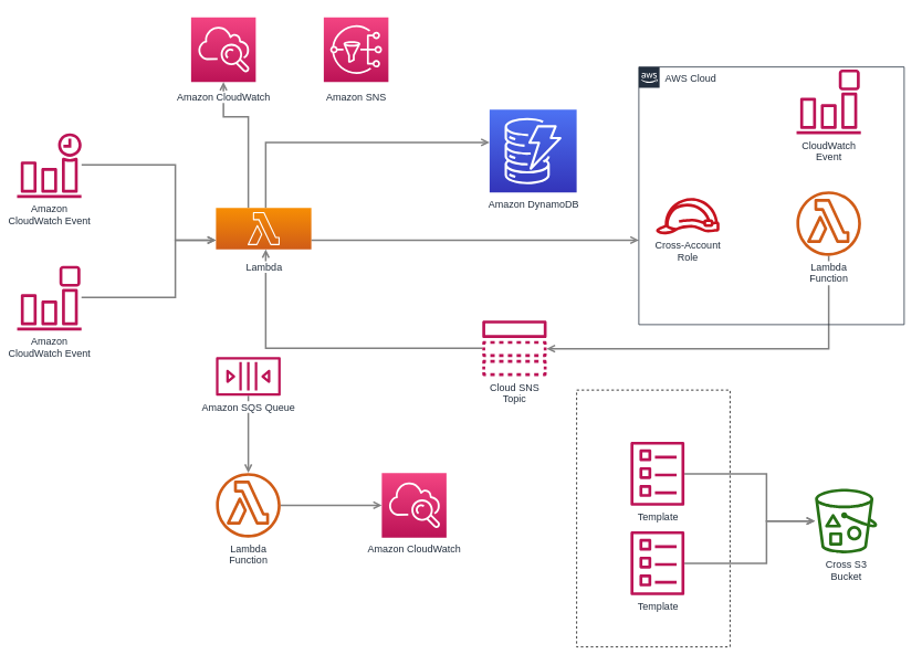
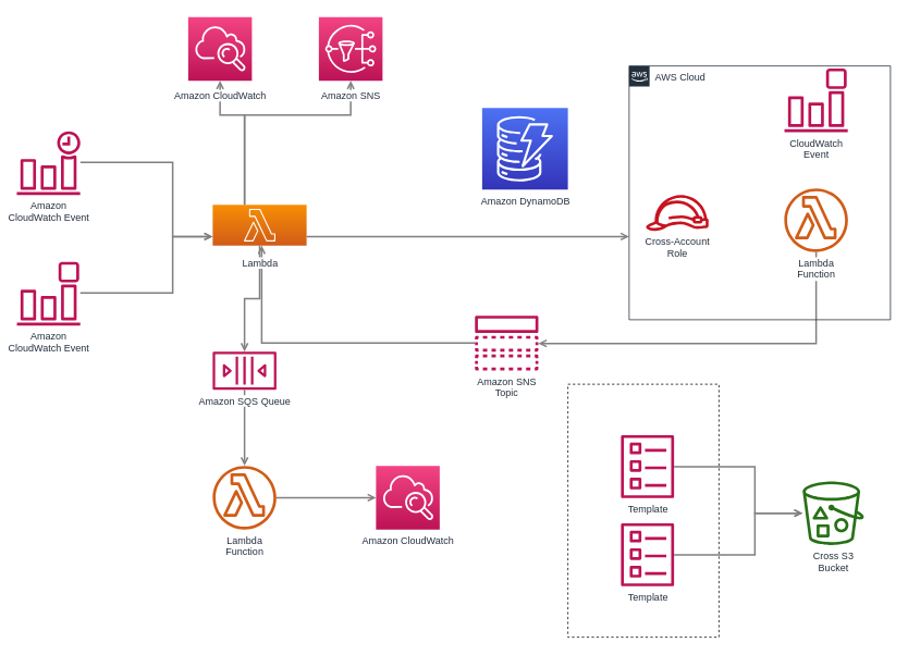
  <mxCell id="0" />
  <mxCell id="1" parent="0" />
  <mxCell id="2" style="edgeStyle=orthogonalEdgeStyle;rounded=0;orthogonalLoop=1;jettySize=auto;html=1;startArrow=none;startFill=0;endArrow=open;endFill=0;strokeColor=#808080;strokeWidth=2;" parent="1" source="17" target="19" edge="1"><mxGeometry relative="1" as="geometry"><Array as="points"><mxPoint x="211" y="198" /><mxPoint x="211" y="289" /></Array></mxGeometry></mxCell>
  <mxCell id="3" style="edgeStyle=orthogonalEdgeStyle;rounded=0;orthogonalLoop=1;jettySize=auto;html=1;startArrow=none;startFill=0;endArrow=open;endFill=0;strokeColor=#808080;strokeWidth=2;" parent="1" source="18" target="19" edge="1"><mxGeometry relative="1" as="geometry"><Array as="points"><mxPoint x="211" y="358" /><mxPoint x="211" y="289" /></Array></mxGeometry></mxCell>
  <mxCell id="4" style="edgeStyle=orthogonalEdgeStyle;rounded=0;orthogonalLoop=1;jettySize=auto;html=1;startArrow=none;startFill=0;endArrow=open;endFill=0;strokeColor=#808080;strokeWidth=2;" parent="1" source="19" target="15" edge="1"><mxGeometry relative="1" as="geometry"><Array as="points"><mxPoint x="299" y="140" /><mxPoint x="269" y="140" /></Array></mxGeometry></mxCell>
+ <mxCell id="5" style="edgeStyle=orthogonalEdgeStyle;rounded=0;orthogonalLoop=1;jettySize=auto;html=1;startArrow=none;startFill=0;endArrow=open;endFill=0;strokeColor=#808080;strokeWidth=2;" parent="1" source="19" target="16" edge="1"><mxGeometry relative="1" as="geometry"><Array as="points"><mxPoint x="299" y="140" /><mxPoint x="429" y="140" /></Array></mxGeometry></mxCell>
+ <mxCell id="6" style="edgeStyle=orthogonalEdgeStyle;rounded=0;orthogonalLoop=1;jettySize=auto;html=1;startArrow=none;startFill=0;endArrow=open;endFill=0;strokeColor=#808080;strokeWidth=2;" parent="1" source="19" target="21" edge="1"><mxGeometry relative="1" as="geometry" /></mxCell>
  <mxCell id="7" style="edgeStyle=orthogonalEdgeStyle;rounded=0;orthogonalLoop=1;jettySize=auto;html=1;startArrow=none;startFill=0;endArrow=open;endFill=0;strokeColor=#808080;strokeWidth=2;" parent="1" source="19" target="25" edge="1"><mxGeometry relative="1" as="geometry"><mxPoint x="760" y="289" as="targetPoint" /><Array as="points"><mxPoint x="660" y="289" /><mxPoint x="660" y="289" /></Array></mxGeometry></mxCell>
- <mxCell id="8" style="edgeStyle=orthogonalEdgeStyle;rounded=0;orthogonalLoop=1;jettySize=auto;html=1;startArrow=none;startFill=0;endArrow=open;endFill=0;strokeColor=#808080;strokeWidth=2;" parent="1" source="19" target="20" edge="1"><mxGeometry relative="1" as="geometry"><Array as="points"><mxPoint x="320" y="171" /></Array></mxGeometry></mxCell>
  <mxCell id="9" style="edgeStyle=orthogonalEdgeStyle;rounded=0;orthogonalLoop=1;jettySize=auto;html=1;startArrow=none;startFill=0;endArrow=open;endFill=0;strokeColor=#808080;strokeWidth=2;" parent="1" source="21" target="22" edge="1"><mxGeometry relative="1" as="geometry" /></mxCell>
  <mxCell id="10" style="edgeStyle=orthogonalEdgeStyle;rounded=0;orthogonalLoop=1;jettySize=auto;html=1;startArrow=none;startFill=0;endArrow=open;endFill=0;strokeColor=#808080;strokeWidth=2;" parent="1" source="22" target="23" edge="1"><mxGeometry relative="1" as="geometry" /></mxCell>
  <mxCell id="11" style="edgeStyle=orthogonalEdgeStyle;rounded=0;orthogonalLoop=1;jettySize=auto;html=1;startArrow=none;startFill=0;endArrow=open;endFill=0;strokeColor=#808080;strokeWidth=2;" parent="1" source="24" target="19" edge="1"><mxGeometry relative="1" as="geometry"><Array as="points"><mxPoint x="320" y="420" /></Array></mxGeometry></mxCell>
  <mxCell id="12" style="edgeStyle=orthogonalEdgeStyle;rounded=0;orthogonalLoop=1;jettySize=auto;html=1;startArrow=none;startFill=0;endArrow=open;endFill=0;strokeColor=#808080;strokeWidth=2;" parent="1" source="27" target="29" edge="1"><mxGeometry relative="1" as="geometry"><Array as="points"><mxPoint x="924" y="571" /><mxPoint x="924" y="628" /></Array></mxGeometry></mxCell>
  <mxCell id="13" style="edgeStyle=orthogonalEdgeStyle;rounded=0;orthogonalLoop=1;jettySize=auto;html=1;startArrow=none;startFill=0;endArrow=open;endFill=0;strokeColor=#808080;strokeWidth=2;" parent="1" source="28" target="29" edge="1"><mxGeometry relative="1" as="geometry"><Array as="points"><mxPoint x="924" y="679" /><mxPoint x="924" y="628" /></Array></mxGeometry></mxCell>
  <mxCell id="14" style="edgeStyle=orthogonalEdgeStyle;rounded=0;orthogonalLoop=1;jettySize=auto;html=1;startArrow=none;startFill=0;endArrow=open;endFill=0;strokeColor=#808080;strokeWidth=2;" parent="1" source="32" target="24" edge="1"><mxGeometry relative="1" as="geometry"><Array as="points"><mxPoint x="999" y="420" /></Array></mxGeometry></mxCell>
  <mxCell id="15" value="Amazon CloudWatch" style="outlineConnect=0;fontColor=#232F3E;gradientColor=#F34482;gradientDirection=north;fillColor=#BC1356;strokeColor=#ffffff;dashed=0;verticalLabelPosition=bottom;verticalAlign=top;align=center;html=1;fontSize=12;fontStyle=0;aspect=fixed;shape=mxgraph.aws4.resourceIcon;resIcon=mxgraph.aws4.cloudwatch;labelBackgroundColor=#ffffff;spacingTop=5;" parent="1" vertex="1"><mxGeometry x="230" y="20" width="78" height="78" as="geometry" /></mxCell>
  <mxCell id="16" value="Amazon SNS" style="outlineConnect=0;fontColor=#232F3E;gradientColor=#F34482;gradientDirection=north;fillColor=#BC1356;strokeColor=#ffffff;dashed=0;verticalLabelPosition=bottom;verticalAlign=top;align=center;html=1;fontSize=12;fontStyle=0;aspect=fixed;shape=mxgraph.aws4.resourceIcon;resIcon=mxgraph.aws4.sns;labelBackgroundColor=#ffffff;spacingTop=5;" parent="1" vertex="1"><mxGeometry x="390" y="20" width="78" height="78" as="geometry" /></mxCell>
  <mxCell id="17" value="Amazon&lt;br&gt;CloudWatch Event&lt;br&gt;" style="outlineConnect=0;fontColor=#232F3E;gradientColor=none;fillColor=#BC1356;strokeColor=none;dashed=0;verticalLabelPosition=bottom;verticalAlign=top;align=center;html=1;fontSize=12;fontStyle=0;aspect=fixed;pointerEvents=1;shape=mxgraph.aws4.event_time_based;labelBackgroundColor=#ffffff;" parent="1" vertex="1"><mxGeometry x="20" y="160" width="78" height="78" as="geometry" /></mxCell>
  <mxCell id="18" value="Amazon&lt;br&gt;CloudWatch Event&lt;br&gt;" style="outlineConnect=0;fontColor=#232F3E;gradientColor=none;fillColor=#BC1356;strokeColor=none;dashed=0;verticalLabelPosition=bottom;verticalAlign=top;align=center;html=1;fontSize=12;fontStyle=0;aspect=fixed;pointerEvents=1;shape=mxgraph.aws4.event_event_based;labelBackgroundColor=#ffffff;" parent="1" vertex="1"><mxGeometry x="20" y="320" width="78" height="78" as="geometry" /></mxCell>
  <mxCell id="19" value="Lambda" style="outlineConnect=0;fontColor=#232F3E;gradientColor=#F78E04;gradientDirection=north;fillColor=#D05C17;strokeColor=#ffffff;dashed=0;verticalLabelPosition=bottom;verticalAlign=top;align=center;html=1;fontSize=12;fontStyle=0;aspect=fixed;shape=mxgraph.aws4.resourceIcon;resIcon=mxgraph.aws4.lambda;labelBackgroundColor=#ffffff;spacingTop=8;" parent="1" vertex="1"><mxGeometry x="260" y="250" width="115" height="50" as="geometry" /></mxCell>
  <mxCell id="20" value="Amazon DynamoDB" style="outlineConnect=0;fontColor=#232F3E;gradientColor=#4D72F3;gradientDirection=north;fillColor=#3334B9;strokeColor=#ffffff;dashed=0;verticalLabelPosition=bottom;verticalAlign=top;align=center;html=1;fontSize=12;fontStyle=0;aspect=fixed;shape=mxgraph.aws4.resourceIcon;resIcon=mxgraph.aws4.dynamodb;labelBackgroundColor=#ffffff;" parent="1" vertex="1"><mxGeometry x="590" y="131.5" width="105" height="100" as="geometry" /></mxCell>
  <mxCell id="21" value="Amazon SQS Queue" style="outlineConnect=0;fontColor=#232F3E;gradientColor=none;fillColor=#BC1356;strokeColor=none;dashed=0;verticalLabelPosition=bottom;verticalAlign=top;align=center;html=1;fontSize=12;fontStyle=0;aspect=fixed;pointerEvents=1;shape=mxgraph.aws4.queue;labelBackgroundColor=#ffffff;" parent="1" vertex="1"><mxGeometry x="260" y="430" width="78" height="47" as="geometry" /></mxCell>
  <mxCell id="22" value="Lambda&lt;br&gt;Function&lt;br&gt;" style="outlineConnect=0;fontColor=#232F3E;gradientColor=none;fillColor=#D05C17;strokeColor=none;dashed=0;verticalLabelPosition=bottom;verticalAlign=top;align=center;html=1;fontSize=12;fontStyle=0;aspect=fixed;pointerEvents=1;shape=mxgraph.aws4.lambda_function;labelBackgroundColor=#ffffff;" parent="1" vertex="1"><mxGeometry x="260" y="570" width="78" height="78" as="geometry" /></mxCell>
  <mxCell id="23" value="Amazon CloudWatch" style="outlineConnect=0;fontColor=#232F3E;gradientColor=#F34482;gradientDirection=north;fillColor=#BC1356;strokeColor=#ffffff;dashed=0;verticalLabelPosition=bottom;verticalAlign=top;align=center;html=1;fontSize=12;fontStyle=0;aspect=fixed;shape=mxgraph.aws4.resourceIcon;resIcon=mxgraph.aws4.cloudwatch;labelBackgroundColor=#ffffff;" parent="1" vertex="1"><mxGeometry x="460" y="570" width="78" height="78" as="geometry" /></mxCell>
- <mxCell id="24" value="Cloud SNS&lt;br&gt;Topic&lt;br&gt;" style="outlineConnect=0;fontColor=#232F3E;gradientColor=none;fillColor=#BC1356;strokeColor=none;dashed=0;verticalLabelPosition=bottom;verticalAlign=top;align=center;html=1;fontSize=12;fontStyle=0;aspect=fixed;pointerEvents=1;shape=mxgraph.aws4.topic;labelBackgroundColor=#ffffff;" parent="1" vertex="1"><mxGeometry x="581" y="386" width="78" height="67" as="geometry" /></mxCell>
+ <mxCell id="24" value="Amazon SNS&lt;br&gt;Topic&lt;br&gt;" style="outlineConnect=0;fontColor=#232F3E;gradientColor=none;fillColor=#BC1356;strokeColor=none;dashed=0;verticalLabelPosition=bottom;verticalAlign=top;align=center;html=1;fontSize=12;fontStyle=0;aspect=fixed;pointerEvents=1;shape=mxgraph.aws4.topic;labelBackgroundColor=#ffffff;" parent="1" vertex="1"><mxGeometry x="581" y="386" width="78" height="67" as="geometry" /></mxCell>
  <mxCell id="25" value="AWS Cloud" style="points=[[0,0],[0.25,0],[0.5,0],[0.75,0],[1,0],[1,0.25],[1,0.5],[1,0.75],[1,1],[0.75,1],[0.5,1],[0.25,1],[0,1],[0,0.75],[0,0.5],[0,0.25]];outlineConnect=0;gradientColor=none;html=1;whiteSpace=wrap;fontSize=12;fontStyle=0;shape=mxgraph.aws4.group;grIcon=mxgraph.aws4.group_aws_cloud_alt;strokeColor=#232F3E;fillColor=none;verticalAlign=top;align=left;spacingLeft=30;fontColor=#232F3E;dashed=0;labelBackgroundColor=#ffffff;container=1;pointerEvents=0;collapsible=0;recursiveResize=0;" parent="1" vertex="1"><mxGeometry x="770" y="80" width="320" height="311" as="geometry" /></mxCell>
  <mxCell id="26" value="" style="rounded=0;whiteSpace=wrap;html=1;dashed=1;labelBackgroundColor=#ffffff;fillColor=none;gradientColor=none;container=1;pointerEvents=0;collapsible=0;recursiveResize=0;" parent="1" vertex="1"><mxGeometry x="695" y="470" width="185" height="310" as="geometry" /></mxCell>
  <mxCell id="27" value="Template" style="outlineConnect=0;fontColor=#232F3E;gradientColor=none;fillColor=#BC1356;strokeColor=none;dashed=0;verticalLabelPosition=bottom;verticalAlign=top;align=center;html=1;fontSize=12;fontStyle=0;aspect=fixed;pointerEvents=1;shape=mxgraph.aws4.template;labelBackgroundColor=#ffffff;" parent="1" vertex="1"><mxGeometry x="760" y="532" width="65" height="78" as="geometry" /></mxCell>
  <mxCell id="28" value="Template" style="outlineConnect=0;fontColor=#232F3E;gradientColor=none;fillColor=#BC1356;strokeColor=none;dashed=0;verticalLabelPosition=bottom;verticalAlign=top;align=center;html=1;fontSize=12;fontStyle=0;aspect=fixed;pointerEvents=1;shape=mxgraph.aws4.template;labelBackgroundColor=#ffffff;" parent="1" vertex="1"><mxGeometry x="760" y="640" width="65" height="78" as="geometry" /></mxCell>
  <mxCell id="29" value="Cross S3&lt;br&gt;Bucket&lt;br&gt;" style="outlineConnect=0;fontColor=#232F3E;gradientColor=none;fillColor=#277116;strokeColor=none;dashed=0;verticalLabelPosition=bottom;verticalAlign=top;align=center;html=1;fontSize=12;fontStyle=0;aspect=fixed;pointerEvents=1;shape=mxgraph.aws4.bucket_with_objects;labelBackgroundColor=#ffffff;" parent="1" vertex="1"><mxGeometry x="982.5" y="589" width="75" height="78" as="geometry" /></mxCell>
  <mxCell id="30" value="Cross-Account&lt;br&gt;Role&lt;br&gt;" style="outlineConnect=0;fontColor=#232F3E;gradientColor=none;fillColor=#C7131F;strokeColor=none;dashed=0;verticalLabelPosition=bottom;verticalAlign=top;align=center;html=1;fontSize=12;fontStyle=0;aspect=fixed;pointerEvents=1;shape=mxgraph.aws4.role;labelBackgroundColor=#ffffff;" parent="1" vertex="1"><mxGeometry x="790" y="238" width="78" height="44" as="geometry" /></mxCell>
  <mxCell id="31" value="CloudWatch&lt;br&gt;Event&lt;br&gt;" style="outlineConnect=0;fontColor=#232F3E;gradientColor=none;fillColor=#BC1356;strokeColor=none;dashed=0;verticalLabelPosition=bottom;verticalAlign=top;align=center;html=1;fontSize=12;fontStyle=0;aspect=fixed;pointerEvents=1;shape=mxgraph.aws4.event_event_based;labelBackgroundColor=#ffffff;" parent="1" vertex="1"><mxGeometry x="960" y="83" width="78" height="78" as="geometry" /></mxCell>
  <mxCell id="32" value="Lambda&lt;br&gt;Function&lt;br&gt;" style="outlineConnect=0;fontColor=#232F3E;gradientColor=none;fillColor=#D05C17;strokeColor=none;dashed=0;verticalLabelPosition=bottom;verticalAlign=top;align=center;html=1;fontSize=12;fontStyle=0;aspect=fixed;pointerEvents=1;shape=mxgraph.aws4.lambda_function;labelBackgroundColor=#ffffff;" parent="1" vertex="1"><mxGeometry x="960" y="230" width="78" height="78" as="geometry" /></mxCell>
